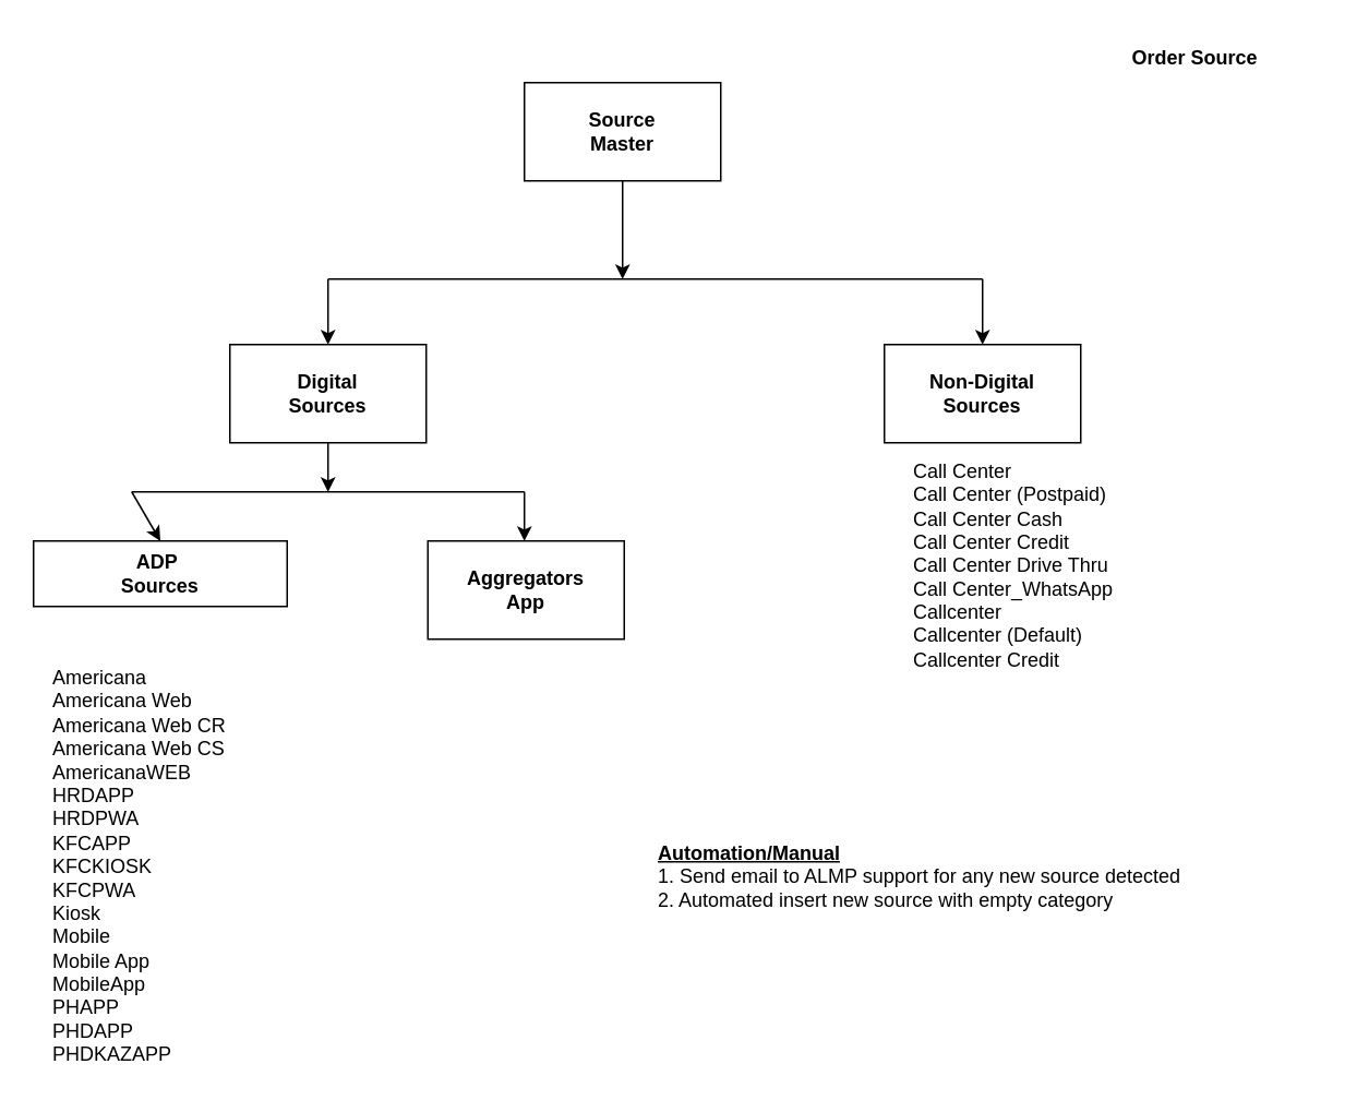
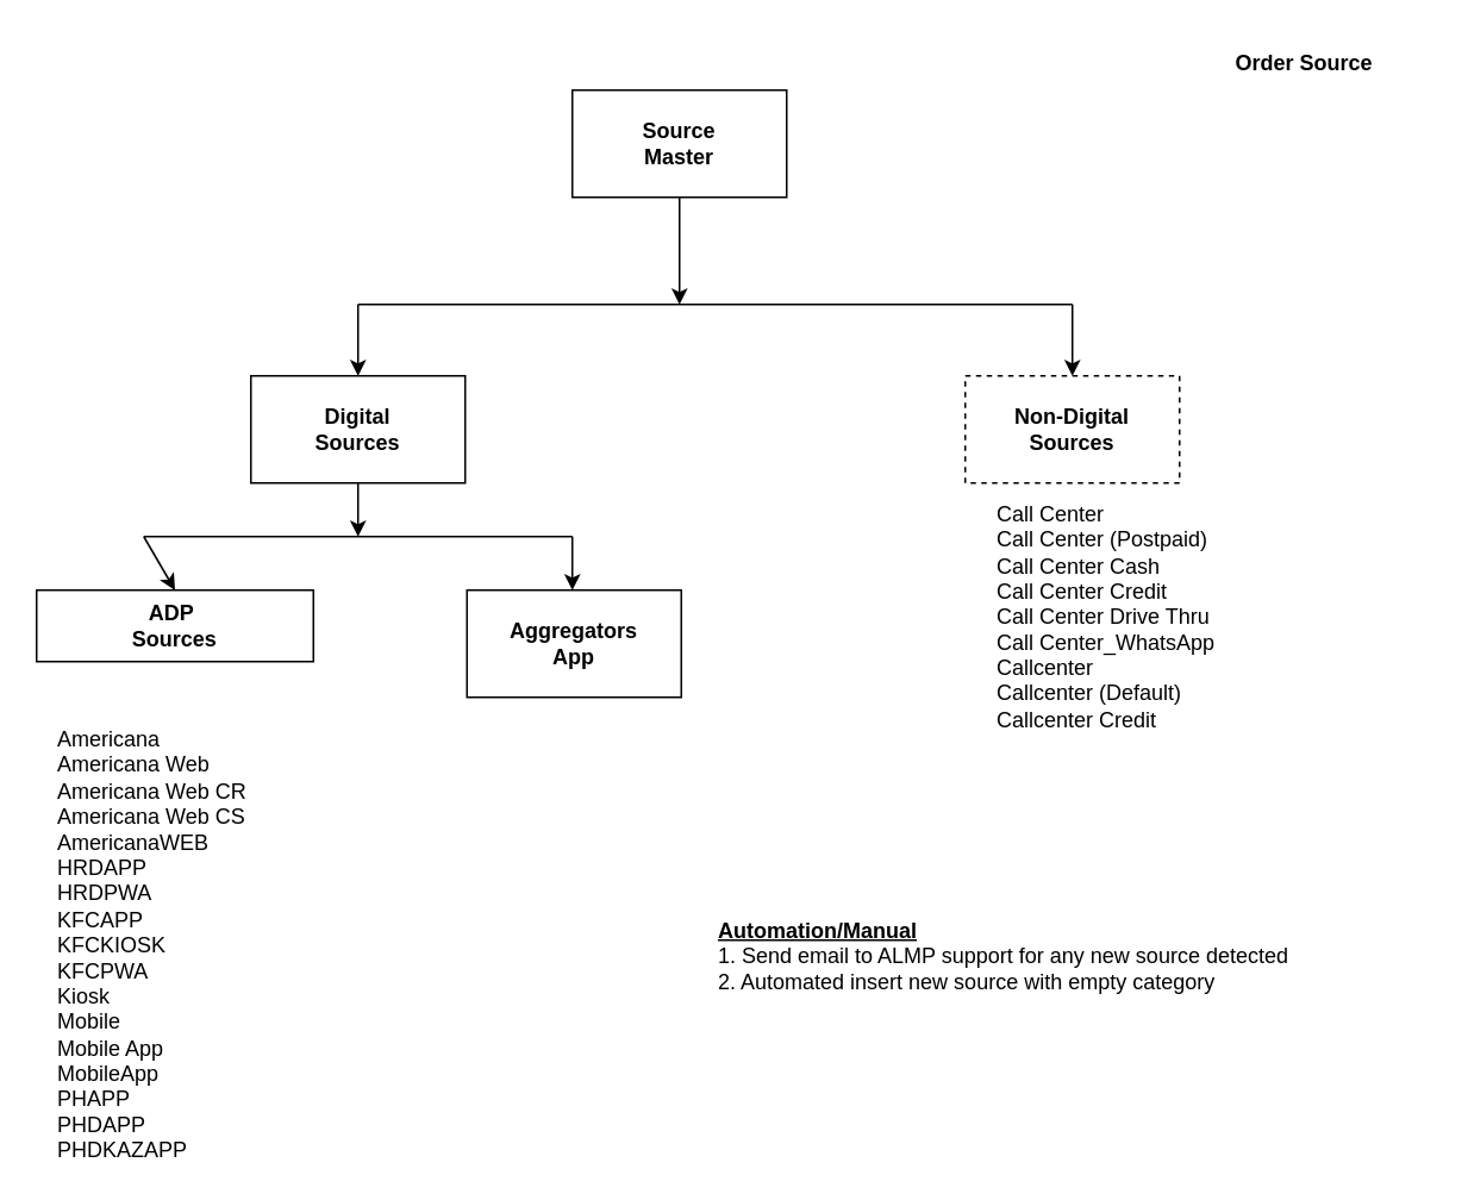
  <mxCell id="0" />
  <mxCell id="1" parent="0" />
  <mxCell id="2" value="Source&lt;div&gt;Master&lt;/div&gt;" style="rounded=0;whiteSpace=wrap;html=1;fontStyle=1" vertex="1" parent="1"><mxGeometry x="320" y="50" width="120" height="60" as="geometry" /></mxCell>
  <mxCell id="3" value="&lt;div&gt;Digital&lt;/div&gt;&lt;div&gt;Sources&lt;/div&gt;" style="rounded=0;whiteSpace=wrap;html=1;fontStyle=1" vertex="1" parent="1"><mxGeometry x="140" y="210" width="120" height="60" as="geometry" /></mxCell>
- <mxCell id="4" value="&lt;div&gt;Non-Digital&lt;/div&gt;&lt;div&gt;Sources&lt;/div&gt;" style="rounded=0;whiteSpace=wrap;html=1;fontStyle=1" vertex="1" parent="1"><mxGeometry x="540" y="210" width="120" height="60" as="geometry" /></mxCell>
+ <mxCell id="4" value="&lt;div&gt;Non-Digital&lt;/div&gt;&lt;div&gt;Sources&lt;/div&gt;" style="rounded=0;whiteSpace=wrap;html=1;fontStyle=1;dashed=1;" vertex="1" parent="1"><mxGeometry x="540" y="210" width="120" height="60" as="geometry" /></mxCell>
  <mxCell id="5" value="&lt;div&gt;&lt;span style=&quot;background-color: initial;&quot;&gt;ADP&amp;nbsp;&lt;/span&gt;&lt;/div&gt;&lt;div&gt;&lt;span style=&quot;background-color: initial;&quot;&gt;Sources&lt;/span&gt;&lt;br&gt;&lt;/div&gt;" style="rounded=0;whiteSpace=wrap;html=1;fontStyle=1" vertex="1" parent="1"><mxGeometry x="20" y="330" width="155" height="40" as="geometry" /></mxCell>
  <mxCell id="6" value="&lt;div&gt;&lt;span style=&quot;background-color: initial;&quot;&gt;Aggregators&lt;/span&gt;&lt;/div&gt;&lt;div&gt;&lt;span style=&quot;background-color: initial;&quot;&gt;App&lt;/span&gt;&lt;br&gt;&lt;/div&gt;" style="rounded=0;whiteSpace=wrap;html=1;fontStyle=1" vertex="1" parent="1"><mxGeometry x="261" y="330" width="120" height="60" as="geometry" /></mxCell>
  <mxCell id="7" value="" style="endArrow=none;html=1;rounded=0;" edge="1" parent="1"><mxGeometry width="50" height="50" relative="1" as="geometry"><mxPoint x="200" y="170" as="sourcePoint" /><mxPoint x="600" y="170" as="targetPoint" /></mxGeometry></mxCell>
  <mxCell id="8" value="&lt;div&gt;Call Center&lt;/div&gt;&lt;div&gt;Call Center (Postpaid)&lt;/div&gt;&lt;div&gt;Call Center Cash&lt;/div&gt;&lt;div&gt;Call Center Credit&lt;/div&gt;&lt;div&gt;Call Center Drive Thru&lt;/div&gt;&lt;div&gt;Call Center_WhatsApp&lt;/div&gt;&lt;div&gt;Callcenter&lt;/div&gt;&lt;div&gt;Callcenter (Default)&lt;/div&gt;&lt;div&gt;Callcenter Credit&lt;/div&gt;" style="text;html=1;align=left;verticalAlign=middle;whiteSpace=wrap;rounded=0;" vertex="1" parent="1"><mxGeometry x="556" y="280" width="144" height="130" as="geometry" /></mxCell>
  <mxCell id="9" value="" style="endArrow=classic;html=1;rounded=0;entryX=0.5;entryY=0;entryDx=0;entryDy=0;" edge="1" parent="1" target="3"><mxGeometry width="50" height="50" relative="1" as="geometry"><mxPoint x="200" y="170" as="sourcePoint" /><mxPoint x="440" y="270" as="targetPoint" /></mxGeometry></mxCell>
  <mxCell id="10" value="" style="endArrow=classic;html=1;rounded=0;" edge="1" parent="1" target="4"><mxGeometry width="50" height="50" relative="1" as="geometry"><mxPoint x="600" y="170" as="sourcePoint" /><mxPoint x="440" y="270" as="targetPoint" /></mxGeometry></mxCell>
  <mxCell id="11" value="" style="endArrow=none;html=1;rounded=0;" edge="1" parent="1"><mxGeometry width="50" height="50" relative="1" as="geometry"><mxPoint x="80" y="300" as="sourcePoint" /><mxPoint x="320" y="300" as="targetPoint" /></mxGeometry></mxCell>
  <mxCell id="12" value="" style="endArrow=classic;html=1;rounded=0;exitX=0.5;exitY=1;exitDx=0;exitDy=0;" edge="1" parent="1" source="3"><mxGeometry width="50" height="50" relative="1" as="geometry"><mxPoint x="390" y="320" as="sourcePoint" /><mxPoint x="200" y="300" as="targetPoint" /></mxGeometry></mxCell>
  <mxCell id="13" value="" style="endArrow=classic;html=1;rounded=0;entryX=0.5;entryY=0;entryDx=0;entryDy=0;" edge="1" parent="1" target="5"><mxGeometry width="50" height="50" relative="1" as="geometry"><mxPoint x="80" y="300" as="sourcePoint" /><mxPoint x="440" y="270" as="targetPoint" /></mxGeometry></mxCell>
  <mxCell id="14" value="" style="endArrow=classic;html=1;rounded=0;entryX=0.5;entryY=0;entryDx=0;entryDy=0;" edge="1" parent="1"><mxGeometry width="50" height="50" relative="1" as="geometry"><mxPoint x="320" y="300" as="sourcePoint" /><mxPoint x="320" y="330" as="targetPoint" /></mxGeometry></mxCell>
  <mxCell id="15" value="" style="endArrow=classic;html=1;rounded=0;" edge="1" parent="1" source="2"><mxGeometry width="50" height="50" relative="1" as="geometry"><mxPoint x="330" y="300" as="sourcePoint" /><mxPoint x="380" y="170" as="targetPoint" /></mxGeometry></mxCell>
  <mxCell id="16" value="Americana &#10;Americana Web&#10;Americana Web CR&#10;Americana Web CS&#10;AmericanaWEB&#10;HRDAPP&#10;HRDPWA&#10;KFCAPP&#10;KFCKIOSK&#10;KFCPWA&#10;Kiosk&#10;Mobile&#10;Mobile App&#10;MobileApp&#10;PHAPP&#10;PHDAPP&#10;PHDKAZAPP&#10;" style="text;whiteSpace=wrap;" vertex="1" parent="1"><mxGeometry x="30" y="400" width="140" height="250" as="geometry" /></mxCell>
  <mxCell id="17" value="Order Source" style="text;html=1;align=center;verticalAlign=middle;whiteSpace=wrap;rounded=0;fontStyle=1" vertex="1" parent="1"><mxGeometry x="670" y="20" width="120" height="30" as="geometry" /></mxCell>
  <mxCell id="18" value="&lt;u&gt;Automation/Manual&lt;/u&gt;&lt;div&gt;&lt;span style=&quot;font-weight: normal;&quot;&gt;1. Send email to ALMP support for any new source detected&lt;/span&gt;&lt;/div&gt;&lt;div&gt;&lt;span style=&quot;font-weight: normal;&quot;&gt;2. Automated insert new source with empty category&lt;/span&gt;&lt;/div&gt;" style="text;html=1;align=left;verticalAlign=middle;whiteSpace=wrap;rounded=0;fontStyle=1" vertex="1" parent="1"><mxGeometry x="400" y="490" width="400" height="90" as="geometry" /></mxCell>
